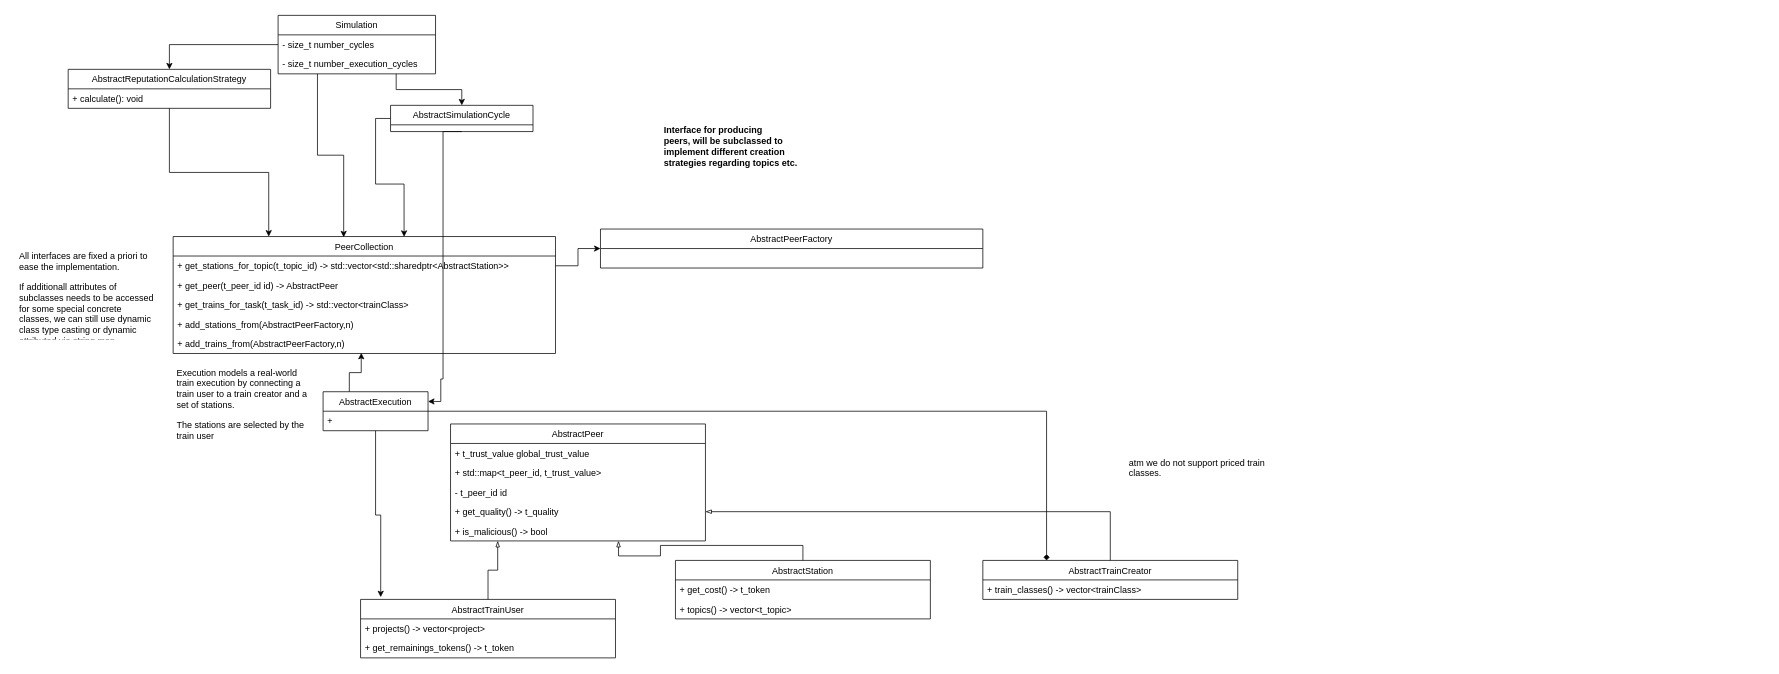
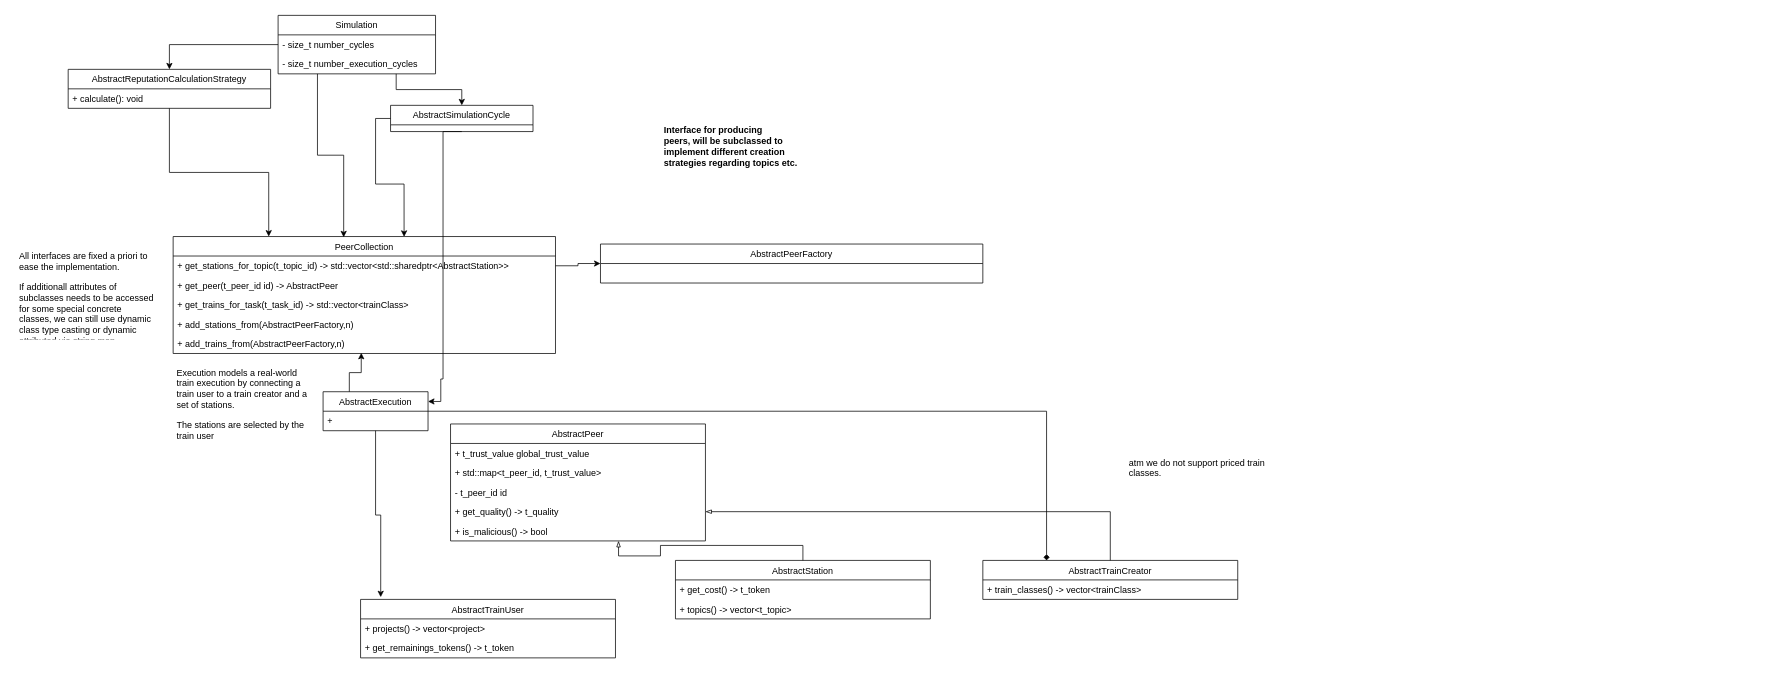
  <mxCell id="0" />
  <mxCell id="1" parent="0" />
  <mxCell id="2" value="AbstractPeer" style="swimlane;fontStyle=0;childLayout=stackLayout;horizontal=1;startSize=26;fillColor=none;horizontalStack=0;resizeParent=1;resizeParentMax=0;resizeLast=0;collapsible=1;marginBottom=0;" parent="1" vertex="1"><mxGeometry x="600" y="565" width="340" height="156" as="geometry" /></mxCell>
  <mxCell id="3" value="+ t_trust_value global_trust_value" style="text;strokeColor=none;fillColor=none;align=left;verticalAlign=top;spacingLeft=4;spacingRight=4;overflow=hidden;rotatable=0;points=[[0,0.5],[1,0.5]];portConstraint=eastwest;" parent="2" vertex="1"><mxGeometry y="26" width="340" height="26" as="geometry" /></mxCell>
  <mxCell id="4" value="+ std::map&lt;t_peer_id, t_trust_value&gt;" style="text;strokeColor=none;fillColor=none;align=left;verticalAlign=top;spacingLeft=4;spacingRight=4;overflow=hidden;rotatable=0;points=[[0,0.5],[1,0.5]];portConstraint=eastwest;allowArrows=0;" parent="2" vertex="1"><mxGeometry y="52" width="340" height="26" as="geometry" /></mxCell>
  <mxCell id="5" value="- t_peer_id id" style="text;strokeColor=none;fillColor=none;align=left;verticalAlign=top;spacingLeft=4;spacingRight=4;overflow=hidden;rotatable=0;points=[[0,0.5],[1,0.5]];portConstraint=eastwest;allowArrows=0;" parent="2" vertex="1"><mxGeometry y="78" width="340" height="26" as="geometry" /></mxCell>
  <mxCell id="6" value="+ get_quality() -&gt; t_quality" style="text;strokeColor=none;fillColor=none;align=left;verticalAlign=top;spacingLeft=4;spacingRight=4;overflow=hidden;rotatable=0;points=[[0,0.5],[1,0.5]];portConstraint=eastwest;allowArrows=0;" parent="2" vertex="1"><mxGeometry y="104" width="340" height="26" as="geometry" /></mxCell>
  <mxCell id="7" value="+ is_malicious() -&gt; bool" style="text;strokeColor=none;fillColor=none;align=left;verticalAlign=top;spacingLeft=4;spacingRight=4;overflow=hidden;rotatable=0;points=[[0,0.5],[1,0.5]];portConstraint=eastwest;allowArrows=0;" parent="2" vertex="1"><mxGeometry y="130" width="340" height="26" as="geometry" /></mxCell>
  <mxCell id="8" value="&lt;p&gt;&lt;b&gt;Interface for producing peers,&amp;nbsp;&lt;/b&gt;&lt;b&gt;will be subclassed to implement different creation strategies regarding topics etc.&lt;/b&gt;&lt;/p&gt;" style="text;html=1;strokeColor=none;fillColor=none;spacing=5;spacingTop=-20;whiteSpace=wrap;overflow=hidden;rounded=0;" parent="1" vertex="1"><mxGeometry x="880" y="165" width="190" height="120" as="geometry" /></mxCell>
  <mxCell id="9" value="PeerCollection" style="swimlane;fontStyle=0;childLayout=stackLayout;horizontal=1;startSize=26;fillColor=none;horizontalStack=0;resizeParent=1;resizeParentMax=0;resizeLast=0;collapsible=1;marginBottom=0;" parent="1" vertex="1"><mxGeometry x="230" y="315" width="510" height="156" as="geometry" /></mxCell>
  <mxCell id="10" value="+ get_stations_for_topic(t_topic_id) -&gt; std::vector&lt;std::sharedptr&lt;AbstractStation&gt;&gt;" style="text;strokeColor=none;fillColor=none;align=left;verticalAlign=top;spacingLeft=4;spacingRight=4;overflow=hidden;rotatable=0;points=[[0,0.5],[1,0.5]];portConstraint=eastwest;" parent="9" vertex="1"><mxGeometry y="26" width="510" height="26" as="geometry" /></mxCell>
  <mxCell id="11" value="+ get_peer(t_peer_id id) -&gt; AbstractPeer" style="text;strokeColor=none;fillColor=none;align=left;verticalAlign=top;spacingLeft=4;spacingRight=4;overflow=hidden;rotatable=0;points=[[0,0.5],[1,0.5]];portConstraint=eastwest;" parent="9" vertex="1"><mxGeometry y="52" width="510" height="26" as="geometry" /></mxCell>
  <mxCell id="12" value="+ get_trains_for_task(t_task_id) -&gt; std::vector&lt;trainClass&gt;" style="text;strokeColor=none;fillColor=none;align=left;verticalAlign=top;spacingLeft=4;spacingRight=4;overflow=hidden;rotatable=0;points=[[0,0.5],[1,0.5]];portConstraint=eastwest;" parent="9" vertex="1"><mxGeometry y="78" width="510" height="26" as="geometry" /></mxCell>
  <mxCell id="13" value="+ add_stations_from(AbstractPeerFactory,n)" style="text;strokeColor=none;fillColor=none;align=left;verticalAlign=top;spacingLeft=4;spacingRight=4;overflow=hidden;rotatable=0;points=[[0,0.5],[1,0.5]];portConstraint=eastwest;" parent="9" vertex="1"><mxGeometry y="104" width="510" height="26" as="geometry" /></mxCell>
  <mxCell id="14" value="+ add_trains_from(AbstractPeerFactory,n)" style="text;strokeColor=none;fillColor=none;align=left;verticalAlign=top;spacingLeft=4;spacingRight=4;overflow=hidden;rotatable=0;points=[[0,0.5],[1,0.5]];portConstraint=eastwest;" parent="9" vertex="1"><mxGeometry y="130" width="510" height="26" as="geometry" /></mxCell>
- <mxCell id="15" style="edgeStyle=orthogonalEdgeStyle;rounded=0;orthogonalLoop=1;jettySize=auto;html=1;exitX=0.5;exitY=0;exitDx=0;exitDy=0;entryX=0.185;entryY=1;entryDx=0;entryDy=0;entryPerimeter=0;endArrow=blockThin;endFill=0;" parent="1" source="16" target="7" edge="1"><mxGeometry relative="1" as="geometry" /></mxCell>
  <mxCell id="16" value="AbstractTrainUser" style="swimlane;fontStyle=0;childLayout=stackLayout;horizontal=1;startSize=26;fillColor=none;horizontalStack=0;resizeParent=1;resizeParentMax=0;resizeLast=0;collapsible=1;marginBottom=0;" parent="1" vertex="1"><mxGeometry x="480" y="799" width="340" height="78" as="geometry" /></mxCell>
  <mxCell id="17" value="+ projects() -&gt; vector&lt;project&gt;" style="text;strokeColor=none;fillColor=none;align=left;verticalAlign=top;spacingLeft=4;spacingRight=4;overflow=hidden;rotatable=0;points=[[0,0.5],[1,0.5]];portConstraint=eastwest;" parent="16" vertex="1"><mxGeometry y="26" width="340" height="26" as="geometry" /></mxCell>
  <mxCell id="18" value="+ get_remainings_tokens() -&gt; t_token" style="text;strokeColor=none;fillColor=none;align=left;verticalAlign=top;spacingLeft=4;spacingRight=4;overflow=hidden;rotatable=0;points=[[0,0.5],[1,0.5]];portConstraint=eastwest;" parent="16" vertex="1"><mxGeometry y="52" width="340" height="26" as="geometry" /></mxCell>
  <mxCell id="19" style="edgeStyle=orthogonalEdgeStyle;rounded=0;orthogonalLoop=1;jettySize=auto;html=1;exitX=0.5;exitY=0;exitDx=0;exitDy=0;endArrow=blockThin;endFill=0;entryX=0.659;entryY=1;entryDx=0;entryDy=0;entryPerimeter=0;" parent="1" source="20" target="7" edge="1"><mxGeometry relative="1" as="geometry"><mxPoint x="835" y="665" as="targetPoint" /></mxGeometry></mxCell>
  <mxCell id="20" value="AbstractStation" style="swimlane;fontStyle=0;childLayout=stackLayout;horizontal=1;startSize=26;fillColor=none;horizontalStack=0;resizeParent=1;resizeParentMax=0;resizeLast=0;collapsible=1;marginBottom=0;" parent="1" vertex="1"><mxGeometry x="900" y="747" width="340" height="78" as="geometry" /></mxCell>
  <mxCell id="21" value="+ get_cost() -&gt; t_token" style="text;strokeColor=none;fillColor=none;align=left;verticalAlign=top;spacingLeft=4;spacingRight=4;overflow=hidden;rotatable=0;points=[[0,0.5],[1,0.5]];portConstraint=eastwest;" parent="20" vertex="1"><mxGeometry y="26" width="340" height="26" as="geometry" /></mxCell>
  <mxCell id="22" value="+ topics() -&gt; vector&lt;t_topic&gt;" style="text;strokeColor=none;fillColor=none;align=left;verticalAlign=top;spacingLeft=4;spacingRight=4;overflow=hidden;rotatable=0;points=[[0,0.5],[1,0.5]];portConstraint=eastwest;" parent="20" vertex="1"><mxGeometry y="52" width="340" height="26" as="geometry" /></mxCell>
  <mxCell id="23" style="edgeStyle=orthogonalEdgeStyle;rounded=0;orthogonalLoop=1;jettySize=auto;html=1;exitX=0.5;exitY=0;exitDx=0;exitDy=0;entryX=1;entryY=0.5;entryDx=0;entryDy=0;endArrow=block;endFill=0;" parent="1" edge="1"><mxGeometry relative="1" as="geometry"><mxPoint x="1900" y="251" as="targetPoint" /><Array as="points"><mxPoint x="2350" y="374" /><mxPoint x="2350" y="251" /></Array></mxGeometry></mxCell>
  <mxCell id="24" style="edgeStyle=orthogonalEdgeStyle;rounded=0;orthogonalLoop=1;jettySize=auto;html=1;exitX=0.25;exitY=1;exitDx=0;exitDy=0;entryX=0.446;entryY=0.006;entryDx=0;entryDy=0;endArrow=classic;endFill=1;entryPerimeter=0;" parent="1" source="27" target="9" edge="1"><mxGeometry relative="1" as="geometry"><mxPoint x="420" y="278" as="targetPoint" /></mxGeometry></mxCell>
  <mxCell id="25" style="edgeStyle=orthogonalEdgeStyle;rounded=0;orthogonalLoop=1;jettySize=auto;html=1;exitX=0;exitY=0.5;exitDx=0;exitDy=0;entryX=0.5;entryY=0;entryDx=0;entryDy=0;endArrow=classic;endFill=1;" parent="1" source="27" target="33" edge="1"><mxGeometry relative="1" as="geometry" /></mxCell>
  <mxCell id="26" style="edgeStyle=orthogonalEdgeStyle;rounded=0;orthogonalLoop=1;jettySize=auto;html=1;exitX=0.75;exitY=1;exitDx=0;exitDy=0;endArrow=classic;endFill=1;" parent="1" source="27" target="37" edge="1"><mxGeometry relative="1" as="geometry" /></mxCell>
  <mxCell id="27" value="Simulation" style="swimlane;fontStyle=0;childLayout=stackLayout;horizontal=1;startSize=26;fillColor=none;horizontalStack=0;resizeParent=1;resizeParentMax=0;resizeLast=0;collapsible=1;marginBottom=0;" parent="1" vertex="1"><mxGeometry x="370" y="20" width="210" height="78" as="geometry" /></mxCell>
  <mxCell id="28" value="- size_t number_cycles" style="text;strokeColor=none;fillColor=none;align=left;verticalAlign=top;spacingLeft=4;spacingRight=4;overflow=hidden;rotatable=0;points=[[0,0.5],[1,0.5]];portConstraint=eastwest;" parent="27" vertex="1"><mxGeometry y="26" width="210" height="26" as="geometry" /></mxCell>
  <mxCell id="29" value="- size_t number_execution_cycles" style="text;strokeColor=none;fillColor=none;align=left;verticalAlign=top;spacingLeft=4;spacingRight=4;overflow=hidden;rotatable=0;points=[[0,0.5],[1,0.5]];portConstraint=eastwest;" parent="27" vertex="1"><mxGeometry y="52" width="210" height="26" as="geometry" /></mxCell>
  <mxCell id="30" style="edgeStyle=orthogonalEdgeStyle;rounded=0;orthogonalLoop=1;jettySize=auto;html=1;exitX=1;exitY=0.5;exitDx=0;exitDy=0;entryX=0.25;entryY=0;entryDx=0;entryDy=0;endArrow=diamond;endFill=1;" parent="1" source="46" target="39" edge="1"><mxGeometry relative="1" as="geometry" /></mxCell>
  <mxCell id="31" style="edgeStyle=orthogonalEdgeStyle;rounded=0;orthogonalLoop=1;jettySize=auto;html=1;exitX=0.25;exitY=0;exitDx=0;exitDy=0;entryX=0.492;entryY=0.968;entryDx=0;entryDy=0;entryPerimeter=0;" parent="1" source="46" target="14" edge="1"><mxGeometry relative="1" as="geometry"><mxPoint x="476" y="435" as="targetPoint" /></mxGeometry></mxCell>
  <mxCell id="32" style="edgeStyle=orthogonalEdgeStyle;rounded=0;orthogonalLoop=1;jettySize=auto;html=1;exitX=0.5;exitY=1;exitDx=0;exitDy=0;entryX=0.25;entryY=0;entryDx=0;entryDy=0;" parent="1" source="33" target="9" edge="1"><mxGeometry relative="1" as="geometry" /></mxCell>
  <mxCell id="33" value="AbstractReputationCalculationStrategy" style="swimlane;fontStyle=0;childLayout=stackLayout;horizontal=1;startSize=26;fillColor=none;horizontalStack=0;resizeParent=1;resizeParentMax=0;resizeLast=0;collapsible=1;marginBottom=0;" parent="1" vertex="1"><mxGeometry x="90" y="92" width="270" height="52" as="geometry" /></mxCell>
  <mxCell id="34" value="+ calculate(): void" style="text;strokeColor=none;fillColor=none;align=left;verticalAlign=top;spacingLeft=4;spacingRight=4;overflow=hidden;rotatable=0;points=[[0,0.5],[1,0.5]];portConstraint=eastwest;" parent="33" vertex="1"><mxGeometry y="26" width="270" height="26" as="geometry" /></mxCell>
  <mxCell id="35" style="edgeStyle=orthogonalEdgeStyle;rounded=0;orthogonalLoop=1;jettySize=auto;html=1;exitX=0;exitY=0.5;exitDx=0;exitDy=0;entryX=0.604;entryY=0.002;entryDx=0;entryDy=0;endArrow=classic;endFill=1;entryPerimeter=0;" parent="1" source="37" target="9" edge="1"><mxGeometry relative="1" as="geometry"><mxPoint x="490" y="304" as="targetPoint" /></mxGeometry></mxCell>
  <mxCell id="36" style="edgeStyle=orthogonalEdgeStyle;rounded=0;orthogonalLoop=1;jettySize=auto;html=1;exitX=0.5;exitY=1;exitDx=0;exitDy=0;entryX=1;entryY=0.25;entryDx=0;entryDy=0;" parent="1" source="37" target="46" edge="1"><mxGeometry relative="1" as="geometry"><Array as="points"><mxPoint x="590" y="505" /><mxPoint x="587" y="505" /><mxPoint x="587" y="535" /></Array></mxGeometry></mxCell>
  <mxCell id="37" value="AbstractSimulationCycle" style="swimlane;fontStyle=0;childLayout=stackLayout;horizontal=1;startSize=26;fillColor=none;horizontalStack=0;resizeParent=1;resizeParentMax=0;resizeLast=0;collapsible=1;marginBottom=0;" parent="1" vertex="1"><mxGeometry x="520" y="140" width="190" height="35" as="geometry" /></mxCell>
  <mxCell id="38" style="edgeStyle=orthogonalEdgeStyle;rounded=0;orthogonalLoop=1;jettySize=auto;html=1;exitX=0.5;exitY=0;exitDx=0;exitDy=0;entryX=1;entryY=0.5;entryDx=0;entryDy=0;endArrow=blockThin;endFill=0;" parent="1" source="39" target="6" edge="1"><mxGeometry relative="1" as="geometry" /></mxCell>
  <mxCell id="39" value="AbstractTrainCreator" style="swimlane;fontStyle=0;childLayout=stackLayout;horizontal=1;startSize=26;fillColor=none;horizontalStack=0;resizeParent=1;resizeParentMax=0;resizeLast=0;collapsible=1;marginBottom=0;" parent="1" vertex="1"><mxGeometry x="1310" y="747" width="340" height="52" as="geometry" /></mxCell>
  <mxCell id="40" value="+ train_classes() -&gt; vector&lt;trainClass&gt;" style="text;strokeColor=none;fillColor=none;align=left;verticalAlign=top;spacingLeft=4;spacingRight=4;overflow=hidden;rotatable=0;points=[[0,0.5],[1,0.5]];portConstraint=eastwest;" parent="39" vertex="1"><mxGeometry y="26" width="340" height="26" as="geometry" /></mxCell>
  <mxCell id="41" value="&lt;p&gt;Execution models a real-world train execution by connecting a train user to a train creator and a set of stations.&lt;/p&gt;&lt;p&gt;The stations are selected by the train user&amp;nbsp;&lt;/p&gt;" style="text;html=1;strokeColor=none;fillColor=none;spacing=5;spacingTop=-20;whiteSpace=wrap;overflow=hidden;rounded=0;" parent="1" vertex="1"><mxGeometry x="230" y="488" width="190" height="120" as="geometry" /></mxCell>
- <mxCell id="42" value="AbstractPeerFactory" style="swimlane;fontStyle=0;childLayout=stackLayout;horizontal=1;startSize=26;fillColor=none;horizontalStack=0;resizeParent=1;resizeParentMax=0;resizeLast=0;collapsible=1;marginBottom=0;" parent="1" vertex="1"><mxGeometry x="800" y="305" width="510" height="52" as="geometry" /></mxCell>
+ <mxCell id="42" value="AbstractPeerFactory" style="swimlane;fontStyle=0;childLayout=stackLayout;horizontal=1;startSize=26;fillColor=none;horizontalStack=0;resizeParent=1;resizeParentMax=0;resizeLast=0;collapsible=1;marginBottom=0;" parent="1" vertex="1"><mxGeometry x="800" y="325" width="510" height="52" as="geometry" /></mxCell>
  <mxCell id="43" style="edgeStyle=orthogonalEdgeStyle;rounded=0;orthogonalLoop=1;jettySize=auto;html=1;exitX=1;exitY=0.5;exitDx=0;exitDy=0;entryX=0;entryY=0.5;entryDx=0;entryDy=0;" parent="1" source="10" target="42" edge="1"><mxGeometry relative="1" as="geometry" /></mxCell>
  <mxCell id="44" value="&lt;p&gt;All interfaces are fixed a priori to ease the implementation.&lt;/p&gt;&lt;p&gt;If additionall attributes of subclasses needs to be accessed for some special concrete classes, we can still use dynamic class type casting or dynamic attributed via string map&amp;nbsp;&lt;/p&gt;" style="text;html=1;strokeColor=none;fillColor=none;spacing=5;spacingTop=-20;whiteSpace=wrap;overflow=hidden;rounded=0;" parent="1" vertex="1"><mxGeometry x="20" y="333" width="190" height="120" as="geometry" /></mxCell>
  <mxCell id="45" value="" style="edgeStyle=orthogonalEdgeStyle;rounded=0;orthogonalLoop=1;jettySize=auto;html=1;entryX=0.079;entryY=-0.038;entryDx=0;entryDy=0;entryPerimeter=0;" edge="1" parent="1" source="46" target="16"><mxGeometry relative="1" as="geometry"><mxPoint x="500" y="650" as="targetPoint" /></mxGeometry></mxCell>
  <mxCell id="46" value="AbstractExecution" style="swimlane;fontStyle=0;childLayout=stackLayout;horizontal=1;startSize=26;fillColor=none;horizontalStack=0;resizeParent=1;resizeParentMax=0;resizeLast=0;collapsible=1;marginBottom=0;" parent="1" vertex="1"><mxGeometry x="430" y="522" width="140" height="52" as="geometry" /></mxCell>
  <mxCell id="47" value="+ " style="text;strokeColor=none;fillColor=none;align=left;verticalAlign=top;spacingLeft=4;spacingRight=4;overflow=hidden;rotatable=0;points=[[0,0.5],[1,0.5]];portConstraint=eastwest;" parent="46" vertex="1"><mxGeometry y="26" width="140" height="26" as="geometry" /></mxCell>
  <mxCell id="48" value="&lt;p&gt;atm we do not support priced train classes.&lt;/p&gt;" style="text;html=1;strokeColor=none;fillColor=none;spacing=5;spacingTop=-20;whiteSpace=wrap;overflow=hidden;rounded=0;" parent="1" vertex="1"><mxGeometry x="1500" y="608" width="190" height="120" as="geometry" /></mxCell>
